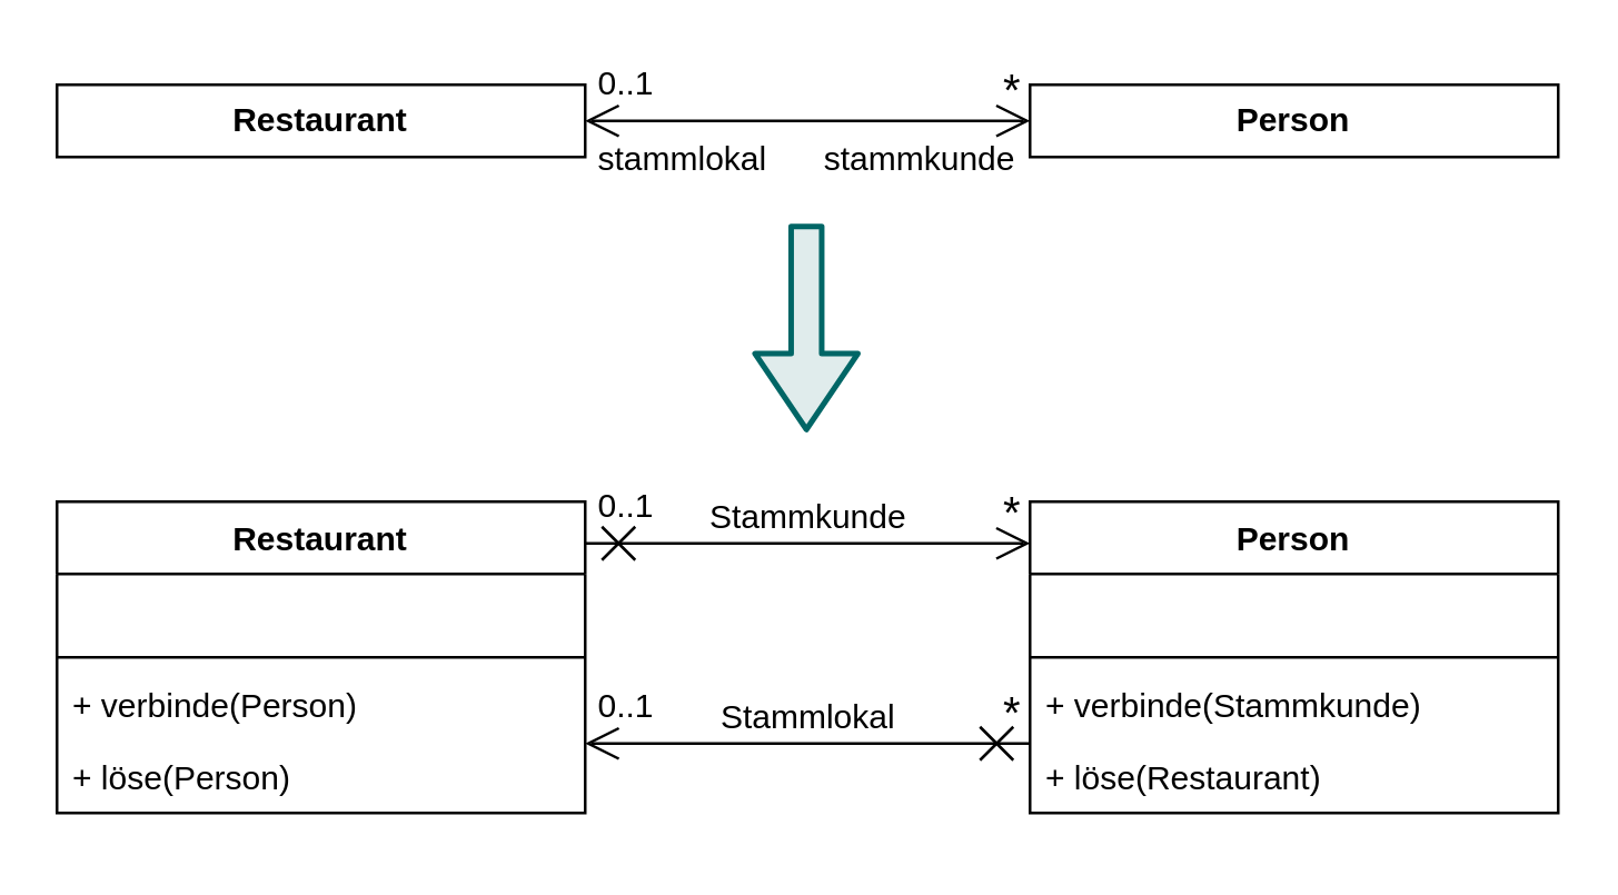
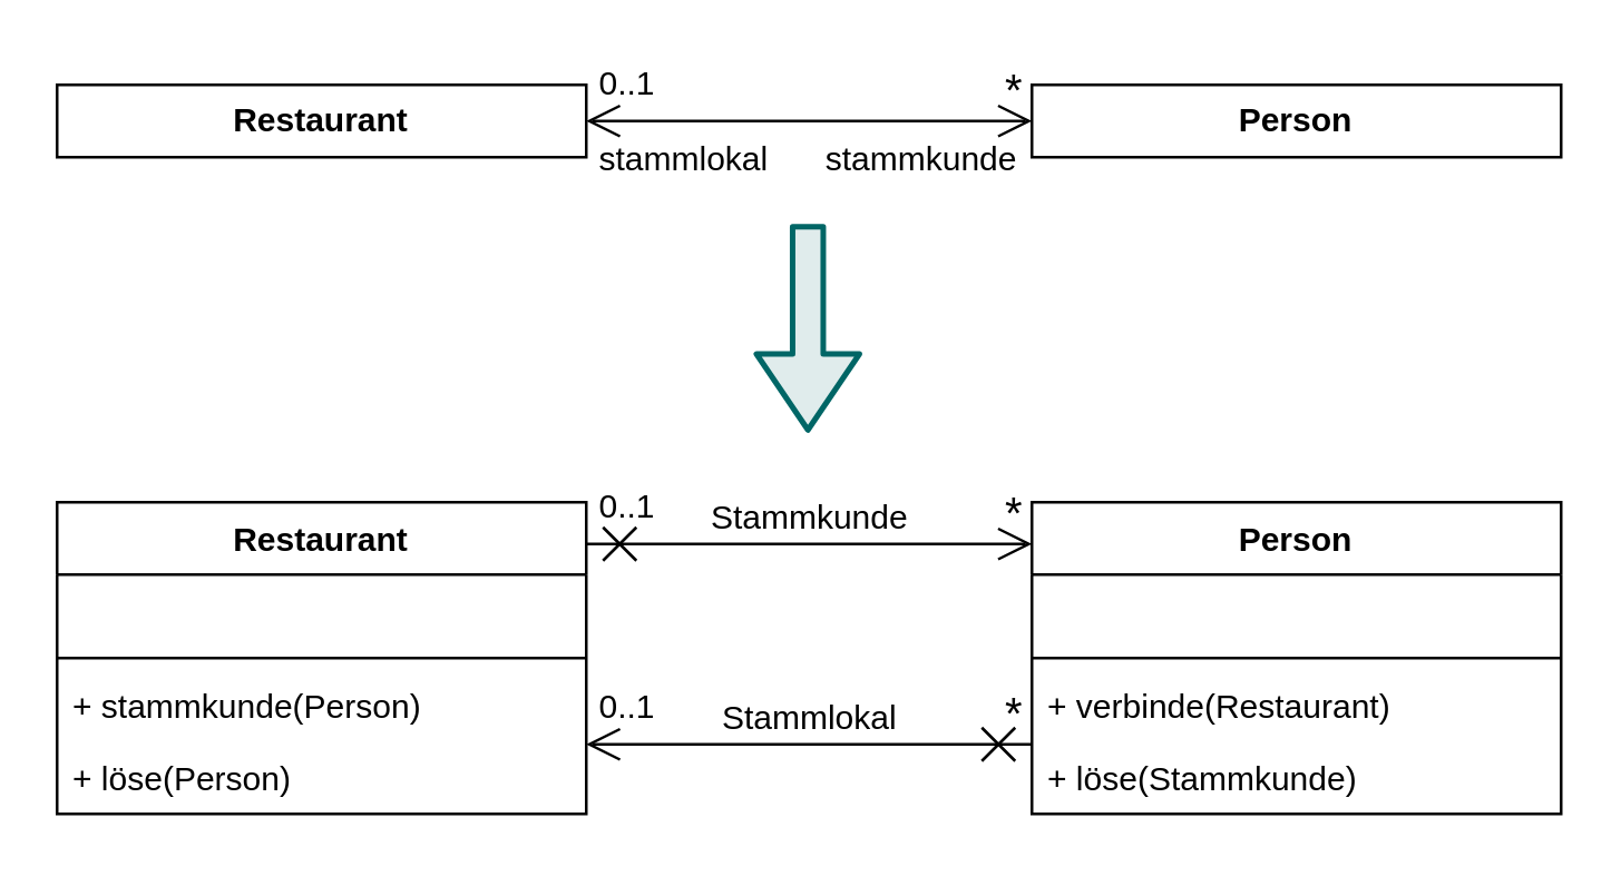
  <mxCell id="0" />
  <mxCell id="1" parent="0" />
  <mxCell id="2" value="" style="rounded=0;whiteSpace=wrap;html=1;strokeColor=none;" parent="1" vertex="1"><mxGeometry x="20" y="20" width="540" height="280" as="geometry" /></mxCell>
  <mxCell id="3" value="Restaurant" style="rounded=0;whiteSpace=wrap;html=1;fontStyle=1" parent="1" vertex="1"><mxGeometry x="20" y="30" width="190" height="26" as="geometry" /></mxCell>
  <mxCell id="4" value="Person" style="rounded=0;whiteSpace=wrap;html=1;fontStyle=1" parent="1" vertex="1"><mxGeometry x="370" y="30" width="190" height="26" as="geometry" /></mxCell>
  <mxCell id="5" value="" style="endArrow=open;html=1;rounded=0;align=center;verticalAlign=top;endFill=0;labelBackgroundColor=none;exitX=1;exitY=0.5;exitDx=0;exitDy=0;entryX=0;entryY=0.5;entryDx=0;entryDy=0;startArrow=open;startFill=0;spacingBottom=0;endSize=10;startSize=10;" parent="1" source="3" target="4" edge="1"><mxGeometry relative="1" as="geometry"><mxPoint x="240" y="70" as="sourcePoint" /><mxPoint x="400" y="70" as="targetPoint" /></mxGeometry></mxCell>
  <mxCell id="6" value="0..1" style="resizable=0;html=1;align=left;verticalAlign=bottom;labelBackgroundColor=none;spacingBottom=5;spacingLeft=3;" parent="5" connectable="0" vertex="1"><mxGeometry x="-1" relative="1" as="geometry" /></mxCell>
  <mxCell id="7" value="stammlokal" style="resizable=0;html=1;align=left;verticalAlign=top;labelBackgroundColor=none;spacingLeft=3;" parent="5" connectable="0" vertex="1"><mxGeometry x="-1" relative="1" as="geometry" /></mxCell>
  <mxCell id="8" value="&lt;font&gt;*&lt;/font&gt;" style="resizable=0;html=1;align=right;verticalAlign=bottom;labelBackgroundColor=none;spacingBottom=0;spacingRight=3;fontSize=16;" parent="5" connectable="0" vertex="1"><mxGeometry x="1" relative="1" as="geometry" /></mxCell>
  <mxCell id="9" value="stammkunde" style="resizable=0;html=1;align=right;verticalAlign=top;labelBackgroundColor=none;spacingBottom=3;spacing=2;spacingRight=3;spacingTop=4;" parent="1" connectable="0" vertex="1"><mxGeometry x="420" y="43" as="geometry"><mxPoint x="-52" y="-4" as="offset" /></mxGeometry></mxCell>
  <mxCell id="10" value="Stammkunde" style="endArrow=open;html=1;rounded=0;align=center;verticalAlign=bottom;endFill=0;labelBackgroundColor=none;exitX=1;exitY=0.5;exitDx=0;exitDy=0;startArrow=cross;startFill=0;spacingBottom=0;endSize=10;startSize=10;fontSize=12;" parent="1" edge="1"><mxGeometry relative="1" as="geometry"><mxPoint x="210" y="195" as="sourcePoint" /><mxPoint x="370" y="195" as="targetPoint" /></mxGeometry></mxCell>
  <mxCell id="11" value="0..1" style="resizable=0;html=1;align=left;verticalAlign=bottom;labelBackgroundColor=none;spacingBottom=5;spacingLeft=3;" parent="10" connectable="0" vertex="1"><mxGeometry x="-1" relative="1" as="geometry" /></mxCell>
  <mxCell id="12" value="&lt;font&gt;*&lt;/font&gt;" style="resizable=0;html=1;align=right;verticalAlign=bottom;labelBackgroundColor=none;spacingBottom=0;spacingRight=3;fontSize=16;" parent="10" connectable="0" vertex="1"><mxGeometry x="1" relative="1" as="geometry" /></mxCell>
  <mxCell id="13" value="Stammlokal" style="endArrow=cross;html=1;rounded=0;align=center;verticalAlign=bottom;endFill=0;labelBackgroundColor=none;exitX=1;exitY=0.5;exitDx=0;exitDy=0;startArrow=open;startFill=0;spacingBottom=0;endSize=10;startSize=10;fontSize=12;" parent="1" edge="1"><mxGeometry relative="1" as="geometry"><mxPoint x="210" y="267" as="sourcePoint" /><mxPoint x="370" y="267" as="targetPoint" /></mxGeometry></mxCell>
  <mxCell id="14" value="0..1" style="resizable=0;html=1;align=left;verticalAlign=bottom;labelBackgroundColor=none;spacingBottom=5;spacingLeft=3;" parent="13" connectable="0" vertex="1"><mxGeometry x="-1" relative="1" as="geometry" /></mxCell>
  <mxCell id="15" value="&lt;font&gt;*&lt;/font&gt;" style="resizable=0;html=1;align=right;verticalAlign=bottom;labelBackgroundColor=none;spacingBottom=0;spacingRight=3;fontSize=16;" parent="13" connectable="0" vertex="1"><mxGeometry x="1" relative="1" as="geometry" /></mxCell>
  <mxCell id="16" value="Person" style="swimlane;fontStyle=1;align=center;verticalAlign=top;childLayout=stackLayout;horizontal=1;startSize=26;horizontalStack=0;resizeParent=1;resizeParentMax=0;resizeLast=0;collapsible=1;marginBottom=0;whiteSpace=wrap;html=1;" parent="1" vertex="1"><mxGeometry x="370" y="180" width="190" height="112" as="geometry" /></mxCell>
  <mxCell id="17" value="&amp;nbsp;" style="text;strokeColor=none;fillColor=none;align=left;verticalAlign=top;spacingLeft=4;spacingRight=4;overflow=hidden;rotatable=0;points=[[0,0.5],[1,0.5]];portConstraint=eastwest;whiteSpace=wrap;html=1;" parent="16" vertex="1"><mxGeometry y="26" width="190" height="26" as="geometry" /></mxCell>
  <mxCell id="18" value="" style="line;strokeWidth=1;fillColor=none;align=left;verticalAlign=middle;spacingTop=-1;spacingLeft=3;spacingRight=3;rotatable=0;labelPosition=right;points=[];portConstraint=eastwest;strokeColor=inherit;" parent="16" vertex="1"><mxGeometry y="52" width="190" height="8" as="geometry" /></mxCell>
- <mxCell id="19" value="+ verbinde(Stammkunde)" style="text;strokeColor=none;fillColor=none;align=left;verticalAlign=top;spacingLeft=4;spacingRight=4;overflow=hidden;rotatable=0;points=[[0,0.5],[1,0.5]];portConstraint=eastwest;whiteSpace=wrap;html=1;" parent="16" vertex="1"><mxGeometry y="60" width="190" height="26" as="geometry" /></mxCell>
- <mxCell id="20" value="+ löse(Restaurant)" style="text;strokeColor=none;fillColor=none;align=left;verticalAlign=top;spacingLeft=4;spacingRight=4;overflow=hidden;rotatable=0;points=[[0,0.5],[1,0.5]];portConstraint=eastwest;whiteSpace=wrap;html=1;" parent="16" vertex="1"><mxGeometry y="86" width="190" height="26" as="geometry" /></mxCell>
+ <mxCell id="19" value="+ verbinde(Restaurant)" style="text;strokeColor=none;fillColor=none;align=left;verticalAlign=top;spacingLeft=4;spacingRight=4;overflow=hidden;rotatable=0;points=[[0,0.5],[1,0.5]];portConstraint=eastwest;whiteSpace=wrap;html=1;" parent="16" vertex="1"><mxGeometry y="60" width="190" height="26" as="geometry" /></mxCell>
+ <mxCell id="20" value="+ löse(Stammkunde)" style="text;strokeColor=none;fillColor=none;align=left;verticalAlign=top;spacingLeft=4;spacingRight=4;overflow=hidden;rotatable=0;points=[[0,0.5],[1,0.5]];portConstraint=eastwest;whiteSpace=wrap;html=1;" parent="16" vertex="1"><mxGeometry y="86" width="190" height="26" as="geometry" /></mxCell>
  <mxCell id="21" value="Restaurant" style="swimlane;fontStyle=1;align=center;verticalAlign=top;childLayout=stackLayout;horizontal=1;startSize=26;horizontalStack=0;resizeParent=1;resizeParentMax=0;resizeLast=0;collapsible=1;marginBottom=0;whiteSpace=wrap;html=1;" parent="1" vertex="1"><mxGeometry x="20" y="180" width="190" height="112" as="geometry" /></mxCell>
  <mxCell id="22" value="&amp;nbsp;" style="text;strokeColor=none;fillColor=none;align=left;verticalAlign=top;spacingLeft=4;spacingRight=4;overflow=hidden;rotatable=0;points=[[0,0.5],[1,0.5]];portConstraint=eastwest;whiteSpace=wrap;html=1;" parent="21" vertex="1"><mxGeometry y="26" width="190" height="26" as="geometry" /></mxCell>
  <mxCell id="23" value="" style="line;strokeWidth=1;fillColor=none;align=left;verticalAlign=middle;spacingTop=-1;spacingLeft=3;spacingRight=3;rotatable=0;labelPosition=right;points=[];portConstraint=eastwest;strokeColor=inherit;" parent="21" vertex="1"><mxGeometry y="52" width="190" height="8" as="geometry" /></mxCell>
- <mxCell id="24" value="+ verbinde(Person)" style="text;strokeColor=none;fillColor=none;align=left;verticalAlign=top;spacingLeft=4;spacingRight=4;overflow=hidden;rotatable=0;points=[[0,0.5],[1,0.5]];portConstraint=eastwest;whiteSpace=wrap;html=1;" parent="21" vertex="1"><mxGeometry y="60" width="190" height="26" as="geometry" /></mxCell>
+ <mxCell id="24" value="+ stammkunde(Person)" style="text;strokeColor=none;fillColor=none;align=left;verticalAlign=top;spacingLeft=4;spacingRight=4;overflow=hidden;rotatable=0;points=[[0,0.5],[1,0.5]];portConstraint=eastwest;whiteSpace=wrap;html=1;" parent="21" vertex="1"><mxGeometry y="60" width="190" height="26" as="geometry" /></mxCell>
  <mxCell id="25" value="+ löse(Person)" style="text;strokeColor=none;fillColor=none;align=left;verticalAlign=top;spacingLeft=4;spacingRight=4;overflow=hidden;rotatable=0;points=[[0,0.5],[1,0.5]];portConstraint=eastwest;whiteSpace=wrap;html=1;" parent="21" vertex="1"><mxGeometry y="86" width="190" height="26" as="geometry" /></mxCell>
  <mxCell id="26" value="" style="shape=flexArrow;endArrow=classic;html=1;rounded=1;strokeColor=#006666;strokeWidth=2;flowAnimation=0;shadow=0;endSize=8.429;startSize=4;endWidth=24;fillColor=#E0ECEC;" edge="1" parent="1"><mxGeometry width="50" height="50" relative="1" as="geometry"><mxPoint x="289.58" y="80" as="sourcePoint" /><mxPoint x="289.58" y="155" as="targetPoint" /></mxGeometry></mxCell>
